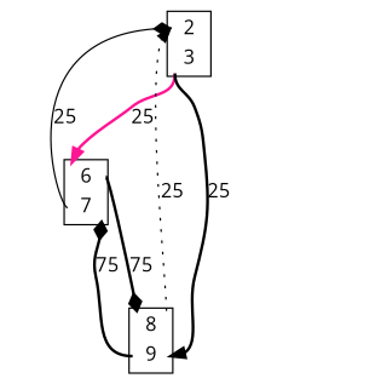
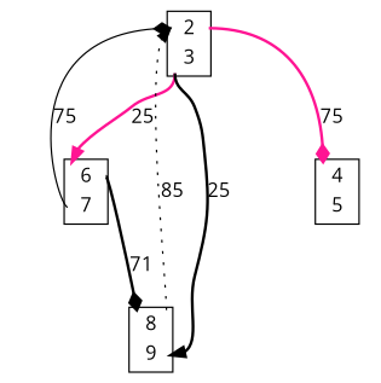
  digraph {
    fontname="Open Sans"
    node [color=black fillcolor=white fontname="Open Sans" shape=plaintext style=filled]
    edge [arrowhead=diamond color=black fontname="Open Sans" headport=port_0x7f273b406100_in style=bold tailport=port_0x7f273b4060d0_out]
    n1 [label=<<TABLE bgcolor = "white"> <TR><TD BORDER = "0" PORT = "port_0x7f273b406100_in"></TD><TD BORDER = "0" PORT = "port_">2</TD><TD BORDER = "0" PORT = "port_0x7f273b406100_out"></TD></TR> <TR><TD BORDER = "0" PORT = "port_0x7f273b4060d0_out"></TD><TD BORDER = "0" PORT = "port_">3</TD><TD BORDER = "0" PORT = "port_0x7f273b4060d0_in"></TD></TR> </TABLE>>]
+   n2 [label=<<TABLE bgcolor = "white"> <TR><TD BORDER = "0" PORT = "port_0x7f276c315e50_in"></TD><TD BORDER = "0" PORT = "port_">4</TD><TD BORDER = "0" PORT = "port_0x7f276c315e50_out"></TD></TR> <TR><TD BORDER = "0" PORT = "port_0x7f276c315df0_out"></TD><TD BORDER = "0" PORT = "port_">5</TD><TD BORDER = "0" PORT = "port_0x7f276c315df0_in"></TD></TR> </TABLE>>]
    n3 [label=<<TABLE bgcolor = "white"> <TR><TD BORDER = "0" PORT = "port_0x7f276bc16130_in"></TD><TD BORDER = "0" PORT = "port_">6</TD><TD BORDER = "0" PORT = "port_0x7f276bc16130_out"></TD></TR> <TR><TD BORDER = "0" PORT = "port_0x7f2737016130_out"></TD><TD BORDER = "0" PORT = "port_">7</TD><TD BORDER = "0" PORT = "port_0x7f2737016130_in"></TD></TR> </TABLE>>]
    n4 [label=<<TABLE bgcolor = "white"> <TR><TD BORDER = "0" PORT = "port_0x7f276b816130_in"></TD><TD BORDER = "0" PORT = "port_">8</TD><TD BORDER = "0" PORT = "port_0x7f276b816130_out"></TD></TR> <TR><TD BORDER = "0" PORT = "port_0x7f276b816160_out"></TD><TD BORDER = "0" PORT = "port_">9</TD><TD BORDER = "0" PORT = "port_0x7f276b816160_in"></TD></TR> </TABLE>>]
+   n1 -> n2 [color=deeppink headport=port_0x7f276c315e50_in label=75 tailport=port_0x7f273b406100_out]
    n1 -> n3 [arrowhead=normal color=deeppink headport=port_0x7f276bc16130_in label=25]
    n1 -> n4 [arrowhead=normal headport=port_0x7f276b816160_in label=25]
-   n3 -> n1 [label=25 style=solid tailport=port_0x7f2737016130_out]
-   n3 -> n4 [headport=port_0x7f276b816130_in label=75 tailport=port_0x7f276bc16130_out]
-   n4 -> n1 [arrowhead=normal label=25 style=dotted tailport=port_0x7f276b816130_out]
-   n4 -> n3 [headport=port_0x7f2737016130_in label=75 tailport=port_0x7f276b816160_out]
+   n3 -> n1 [label=75 style=solid tailport=port_0x7f2737016130_out]
+   n3 -> n4 [headport=port_0x7f276b816130_in label=71 tailport=port_0x7f276bc16130_out]
+   n4 -> n1 [arrowhead=normal label=85 style=dotted tailport=port_0x7f276b816130_out]
  }
